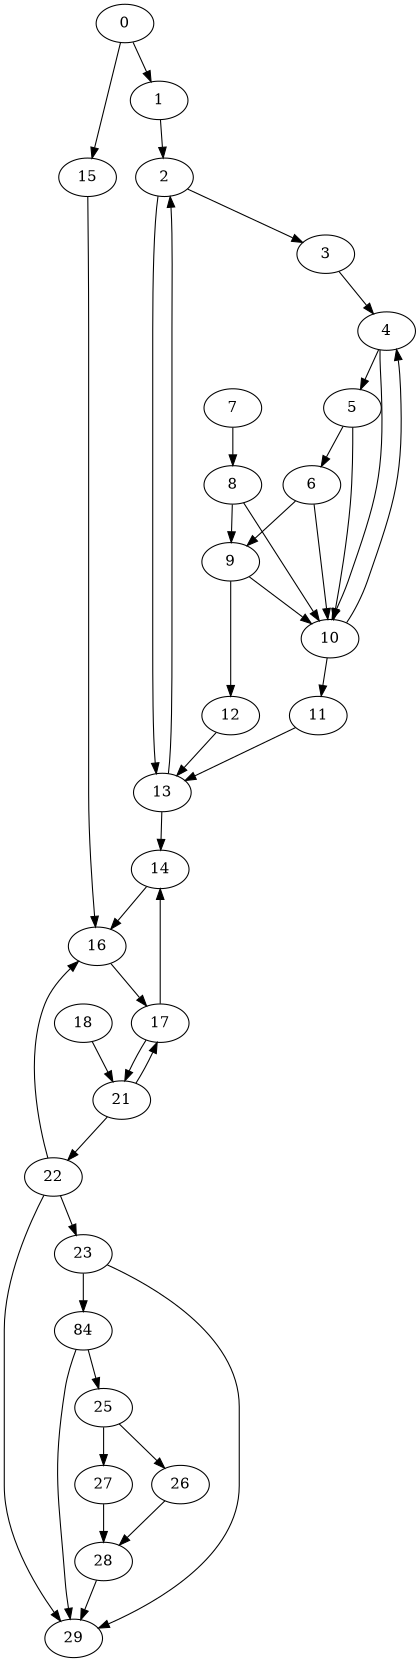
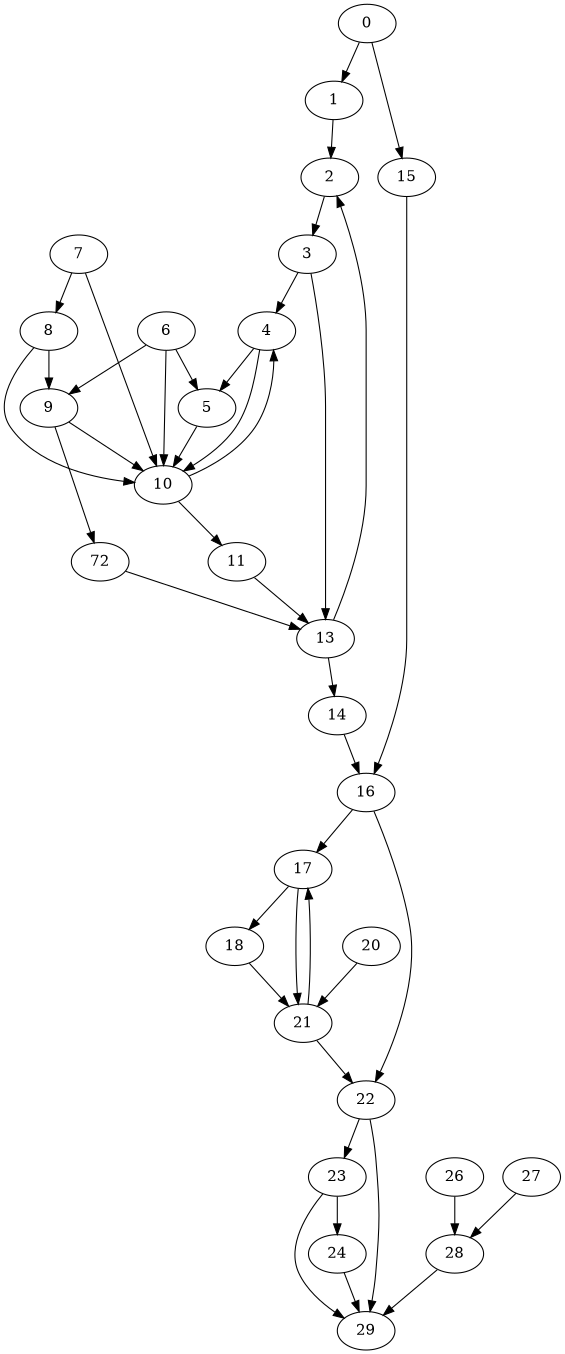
  digraph {
    0
    1
    15
    2
    16
    3
    13
    4
    14
    5
    10
    6
    11
    9
    7
    8
-   12
+   12 [label=72]
    17
    22
    18
    21
    23
    29
-   24 [label=84]
-   25
+   20
+   24
    26
    27
    28
    0 -> 1
    0 -> 15
    1 -> 2
    15 -> 16
    2 -> 3
-   2 -> 13
+   3 -> 13
    16 -> 17
-   22 -> 16
+   16 -> 22
    3 -> 4
    13 -> 2
    13 -> 14
    4 -> 5
    4 -> 10
    14 -> 16
    5 -> 10
-   5 -> 6
+   6 -> 5
    10 -> 4
    10 -> 11
    6 -> 10
    6 -> 9
    11 -> 13
    9 -> 10
    9 -> 12
+   7 -> 10
    7 -> 8
    8 -> 10
    8 -> 9
    12 -> 13
-   17 -> 14
+   17 -> 18
    17 -> 21
    22 -> 23
    22 -> 29
    18 -> 21
    21 -> 17
    21 -> 22
    23 -> 29
    23 -> 24
+   20 -> 21
    24 -> 29
-   24 -> 25
-   25 -> 26
-   25 -> 27
    26 -> 28
    27 -> 28
    28 -> 29
  }
